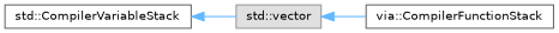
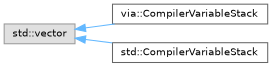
  digraph {
    rankdir=LR
    node [color=grey40 fillcolor=white fontname=Helvetica fontsize=10 shape=box style=filled]
    edge [color=steelblue1 dir=back fontname=Helvetica fontsize=10 labelfontname=Helvetica labelfontsize=10 style=solid]
    n1 [color=grey60 fillcolor="#E0E0E0" height=0.2 label="std::vector" width=0.4]
-   n2 [height=0.2 label="via::CompilerFunctionStack" width=0.4]
+   n2 [height=0.2 label="via::CompilerVariableStack" width=0.4]
    n3 [height=0.2 label="std::CompilerVariableStack" width=0.4]
    n1 -> n2
-   n3 -> n1
+   n1 -> n3
  }
